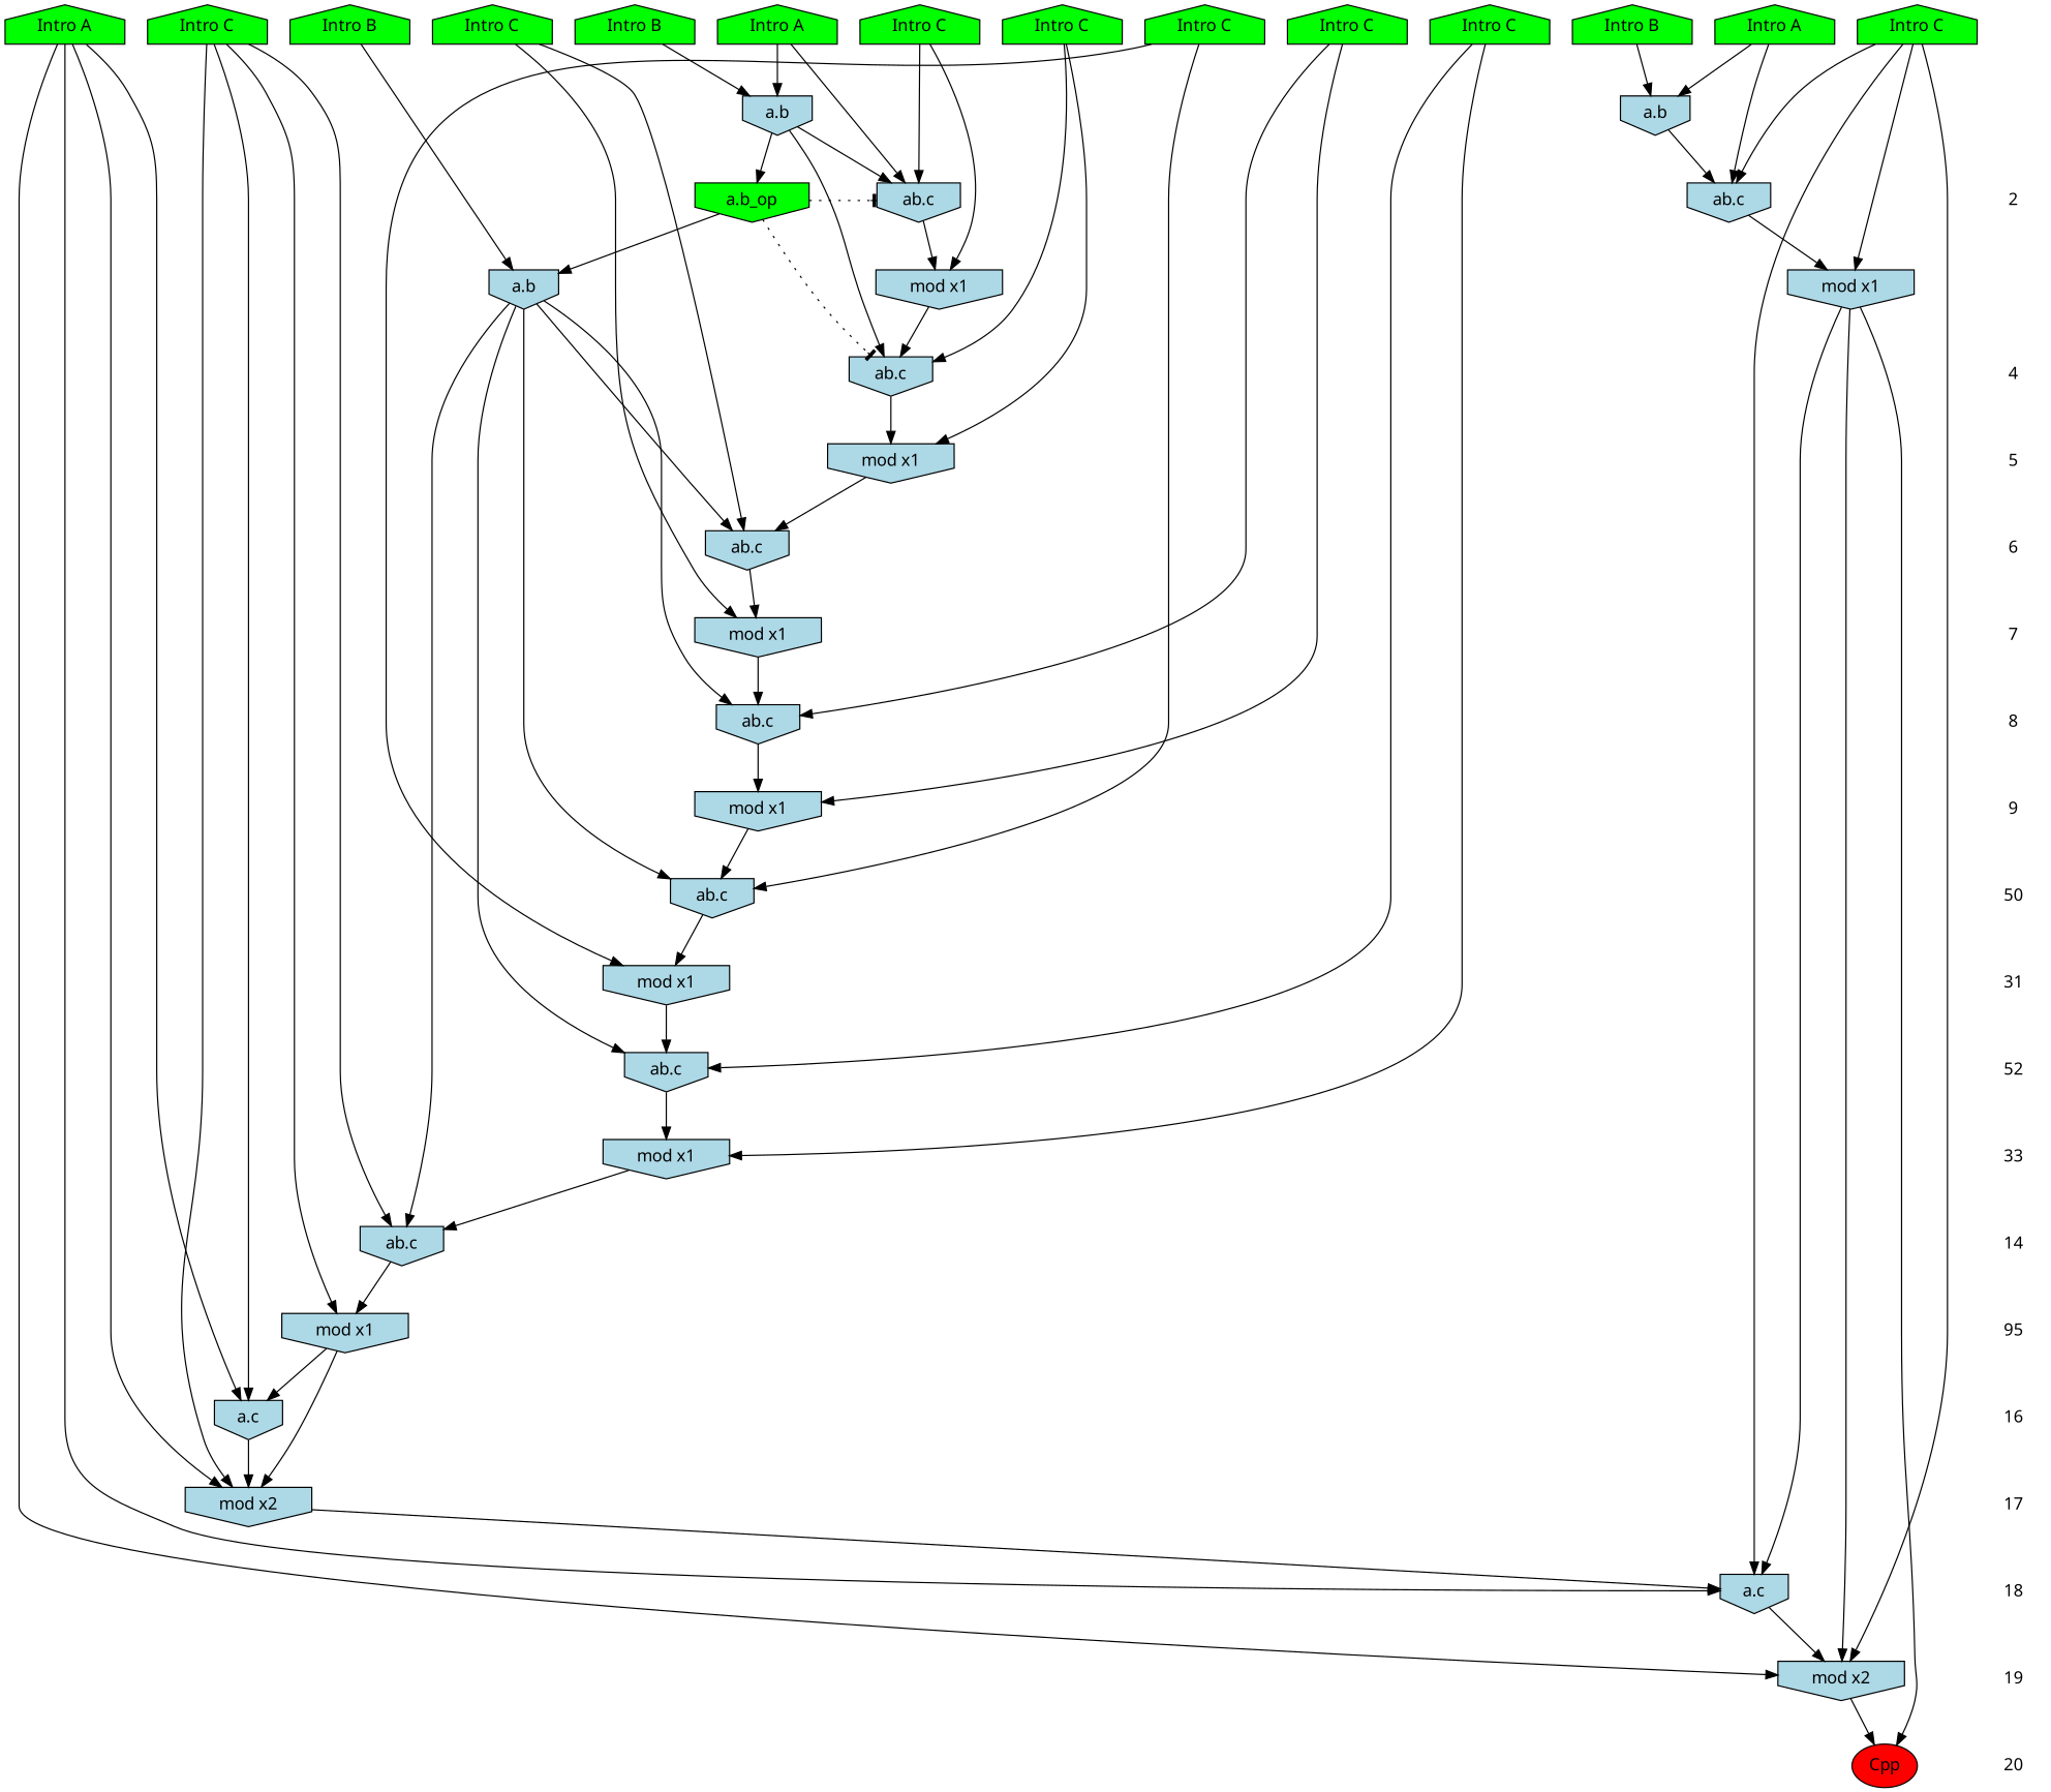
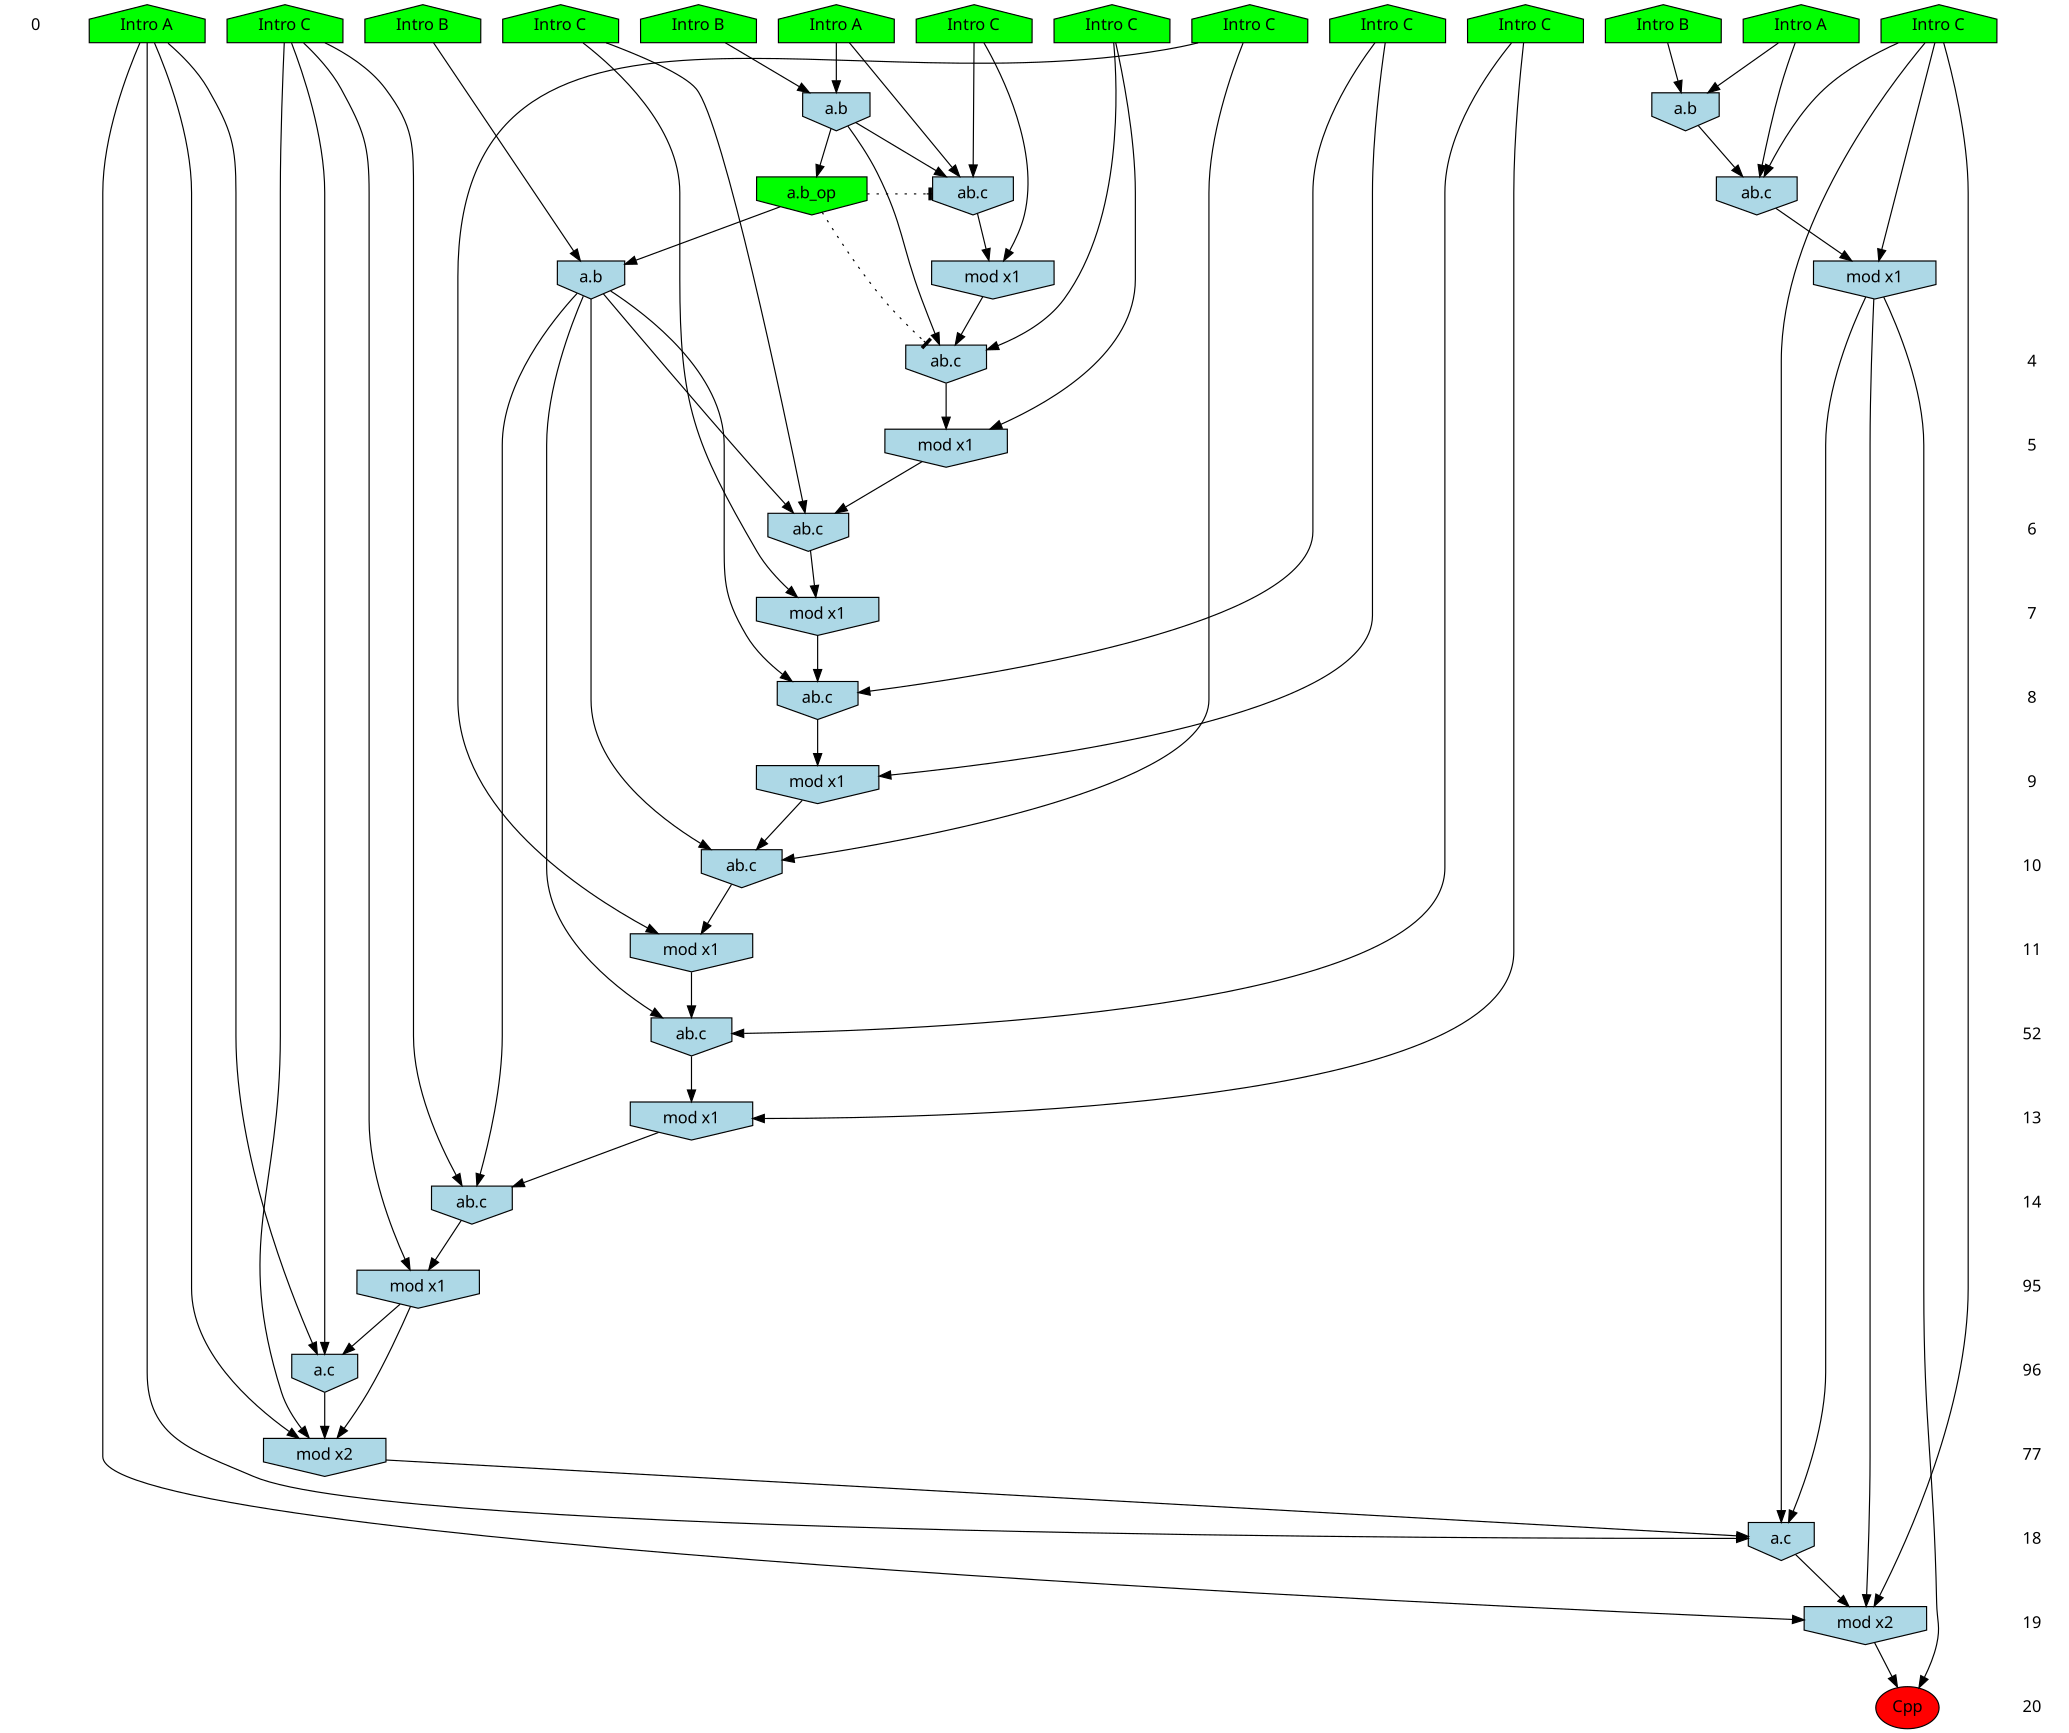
  digraph {
    fontname="Noto Sans"
    ranksep=.5
    node [fontname="Noto Sans" shape=invhouse fillcolor=lightblue style=filled]
    edge [fontname="Noto Sans"]
+   0 [shape=plaintext fillcolor="" style=""]
    n2 [fillcolor=green label="Intro B" shape=house]
    n3 [fillcolor=green label="Intro B" shape=house]
    n4 [fillcolor=green label="Intro A" shape=house]
    n5 [fillcolor=green label="Intro B" shape=house]
    n6 [fillcolor=green label="Intro A" shape=house]
    n7 [fillcolor=green label="Intro A" shape=house]
    n8 [fillcolor=green label="Intro C" shape=house]
    n9 [fillcolor=green label="Intro C" shape=house]
    n10 [fillcolor=green label="Intro C" shape=house]
    n11 [fillcolor=green label="Intro C" shape=house]
    n12 [fillcolor=green label="Intro C" shape=house]
    n13 [fillcolor=green label="Intro C" shape=house]
    n14 [fillcolor=green label="Intro C" shape=house]
    n15 [fillcolor=green label="Intro C" shape=house]
    n16 [label="a.b"]
    n17 [label="a.b"]
-   2 [shape=plaintext fillcolor="" style=""]
    n19 [label="ab.c"]
    n20 [label="ab.c"]
    n21 [fillcolor=green label="a.b_op"]
    n22 [label="mod x1"]
    n23 [label="mod x1"]
    n24 [label="a.b"]
    n25 [label=95 shape=plaintext fillcolor="" style=""]
    n26 [label="mod x1"]
    4 [shape=plaintext fillcolor="" style=""]
    n28 [label="ab.c"]
    5 [shape=plaintext fillcolor="" style=""]
    n30 [label="mod x1"]
    6 [shape=plaintext fillcolor="" style=""]
    n32 [label="ab.c"]
    7 [shape=plaintext fillcolor="" style=""]
    n34 [label="mod x1"]
    8 [shape=plaintext fillcolor="" style=""]
    n36 [label="ab.c"]
    9 [shape=plaintext fillcolor="" style=""]
    n38 [label="mod x1"]
-   10 [shape=plaintext label=50 fillcolor="" style=""]
+   10 [shape=plaintext fillcolor="" style=""]
    n40 [label="ab.c"]
-   11 [shape=plaintext label=31 fillcolor="" style=""]
+   11 [shape=plaintext fillcolor="" style=""]
    n42 [label="mod x1"]
    n43 [label=52 shape=plaintext fillcolor="" style=""]
    n44 [label="ab.c"]
-   13 [shape=plaintext label=33 fillcolor="" style=""]
+   13 [shape=plaintext fillcolor="" style=""]
    n46 [label="mod x1"]
    14 [shape=plaintext fillcolor="" style=""]
    n48 [label="ab.c"]
-   16 [shape=plaintext fillcolor="" style=""]
+   16 [shape=plaintext label=96 fillcolor="" style=""]
    n50 [label="a.c"]
-   17 [shape=plaintext fillcolor="" style=""]
+   17 [shape=plaintext label=77 fillcolor="" style=""]
    n52 [label="mod x2"]
    18 [shape=plaintext fillcolor="" style=""]
    n54 [label="a.c"]
    19 [shape=plaintext fillcolor="" style=""]
    n56 [label="mod x2"]
    20 [shape=plaintext fillcolor="" style=""]
    n58 [fillcolor=red label=Cpp shape=""]
    subgraph sub_1 {
      rank=same
+     0
      n2
      n3
      n4
      n5
      n6
      n7
      n8
      n9
      n10
      n11
      n12
      n13
      n14
      n15
    }
    subgraph sub_2 {
      rank=same
      n16
      n17
    }
    subgraph sub_3 {
      rank=same
-     2
      n19
      n20
      n21
    }
    subgraph sub_4 {
      rank=same
      n22
      n23
      n24
    }
    subgraph sub_5 {
      rank=same
      n25
      n26
    }
    subgraph sub_6 {
      rank=same
      4
      n28
    }
    subgraph sub_7 {
      rank=same
      5
      n30
    }
    subgraph sub_8 {
      rank=same
      6
      n32
    }
    subgraph sub_9 {
      rank=same
      7
      n34
    }
    subgraph sub_10 {
      rank=same
      8
      n36
    }
    subgraph sub_11 {
      rank=same
      9
      n38
    }
    subgraph sub_12 {
      rank=same
      10
      n40
    }
    subgraph sub_13 {
      rank=same
      11
      n42
    }
    subgraph sub_14 {
      rank=same
      n43
      n44
    }
    subgraph sub_15 {
      rank=same
      13
      n46
    }
    subgraph sub_16 {
      rank=same
      14
      n48
    }
    subgraph sub_17 {
      rank=same
      16
      n50
    }
    subgraph sub_18 {
      rank=same
      17
      n52
    }
    subgraph sub_19 {
      rank=same
      18
      n54
    }
    subgraph sub_20 {
      rank=same
      19
      n56
    }
    subgraph sub_21 {
      rank=same
      20
      n58
    }
    n2 -> n17
    n3 -> n16
    n4 -> n17
    n4 -> n20
    n5 -> n24
    n6 -> n16
    n6 -> n19
    n7 -> n50
    n7 -> n52
    n7 -> n54
    n7 -> n56
    n8 -> n19
    n8 -> n22
    n8 -> n54
    n8 -> n56
    n9 -> n32
    n9 -> n34
    n10 -> n36
    n10 -> n38
    n11 -> n40
    n11 -> n42
    n12 -> n28
    n12 -> n30
    n13 -> n44
    n13 -> n46
    n14 -> n26
    n14 -> n48
    n14 -> n50
    n14 -> n52
    n15 -> n20
    n15 -> n23
    n16 -> n19
    n17 -> n20
    n17 -> n21
    n17 -> n28
    n19 -> n22
    n20 -> n23
    n21 -> n20 [arrowhead=tee style=dotted]
    n21 -> n24
    n21 -> n28 [arrowhead=tee style=dotted]
    n22 -> n54
    n22 -> n56
    n22 -> n58
    n23 -> n28
    n24 -> n32
    n24 -> n36
    n24 -> n40
    n24 -> n44
    n24 -> n48
    n25 -> 16 [style=invis]
    n26 -> n50
    n26 -> n52
    4 -> 5 [style=invis]
    n28 -> n30
    5 -> 6 [style=invis]
    n30 -> n32
    6 -> 7 [style=invis]
    n32 -> n34
    7 -> 8 [style=invis]
    n34 -> n36
    8 -> 9 [style=invis]
    n36 -> n38
    9 -> 10 [style=invis]
    n38 -> n40
    10 -> 11 [style=invis]
    n40 -> n42
    11 -> n43 [style=invis]
    n42 -> n44
    n43 -> 13 [style=invis]
    n44 -> n46
    13 -> 14 [style=invis]
    n46 -> n48
    14 -> n25 [style=invis]
    n48 -> n26
    16 -> 17 [style=invis]
    n50 -> n52
    17 -> 18 [style=invis]
    n52 -> n54
    18 -> 19 [style=invis]
    n54 -> n56
    19 -> 20 [style=invis]
    n56 -> n58
  }
